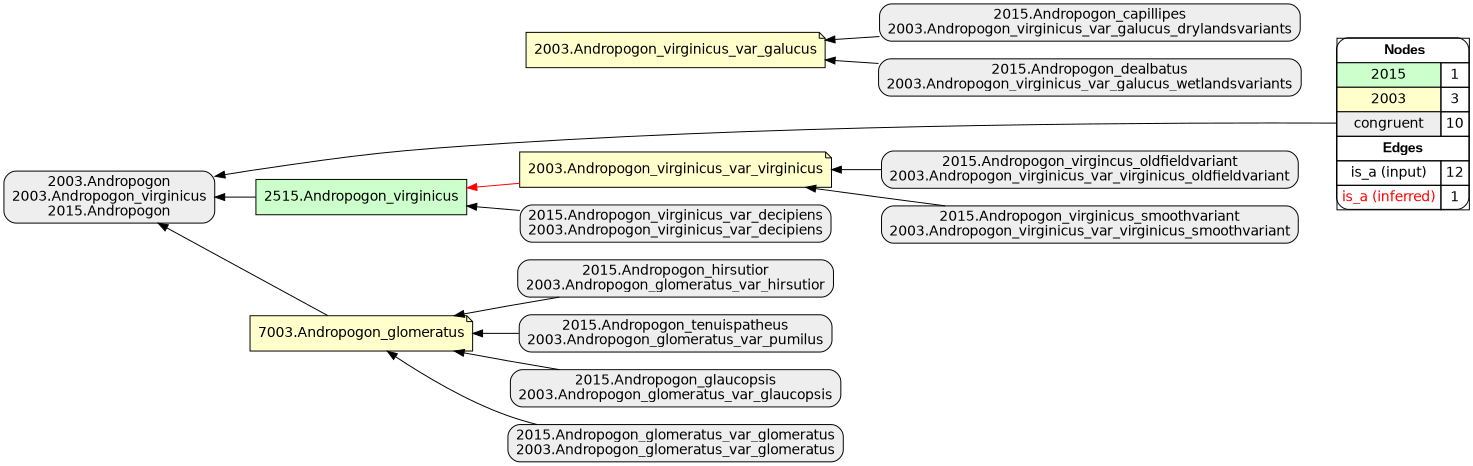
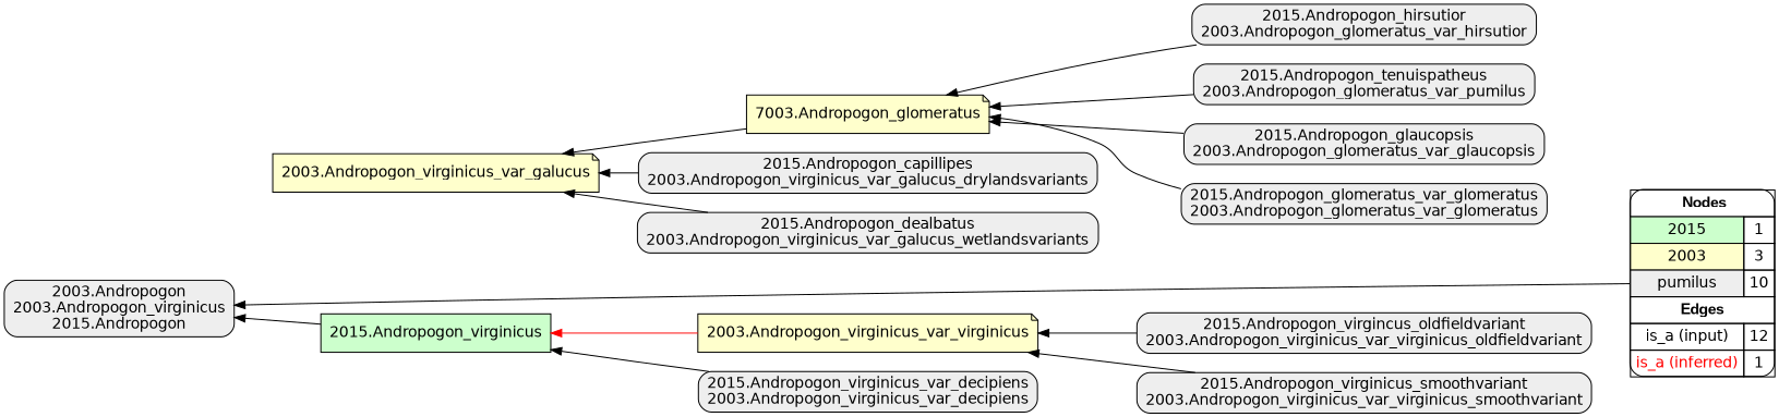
  digraph {
    rankdir=RL
    node [fillcolor="#EEEEEE" fontname=helvetica shape=box style="filled,rounded"]
    edge [arrowhead=normal color="#000000" constraint=true penwidth=1 style=solid]
-   n1 [fillcolor=white label=<   <TABLE BORDER="0" CELLBORDER="1" CELLSPACING="0" CELLPADDING="4">  <TR> <TD COLSPAN="2"><font face="Arial Black"> Nodes</font></TD> </TR>  <TR>   <TD bgcolor="#CCFFCC" fontname="helvetica">2015</TD>   <TD>1</TD>   </TR>  <TR>   <TD bgcolor="#FFFFCC" fontname="helvetica">2003</TD>   <TD>3</TD>   </TR>  <TR>   <TD bgcolor="#EEEEEE" fontname="helvetica">congruent</TD>   <TD>10</TD>   </TR>  <TR> <TD COLSPAN="2"><font face = "Arial Black"> Edges </font></TD> </TR>  <TR>   <TD><font color ="#000000">is_a (input)</font></TD><TD>12</TD> </TR> <TR>   <TD><font color ="#FF0000">is_a (inferred)</font></TD><TD>1</TD> </TR> </TABLE>   > margin=0]
+   n1 [fillcolor=white label=<   <TABLE BORDER="0" CELLBORDER="1" CELLSPACING="0" CELLPADDING="4">  <TR> <TD COLSPAN="2"><font face="Arial Black"> Nodes</font></TD> </TR>  <TR>   <TD bgcolor="#CCFFCC" fontname="helvetica">2015</TD>   <TD>1</TD>   </TR>  <TR>   <TD bgcolor="#FFFFCC" fontname="helvetica">2003</TD>   <TD>3</TD>   </TR>  <TR>   <TD bgcolor="#EEEEEE" fontname="helvetica">pumilus</TD>   <TD>10</TD>   </TR>  <TR> <TD COLSPAN="2"><font face = "Arial Black"> Edges </font></TD> </TR>  <TR>   <TD><font color ="#000000">is_a (input)</font></TD><TD>12</TD> </TR> <TR>   <TD><font color ="#FF0000">is_a (inferred)</font></TD><TD>1</TD> </TR> </TABLE>   > margin=0]
    "2003.Andropogon\n2003.Andropogon_virginicus\n2015.Andropogon"
-   "2015.Andropogon_virginicus" [fillcolor="#CCFFCC" style=filled label="2515.Andropogon_virginicus"]
+   "2015.Andropogon_virginicus" [fillcolor="#CCFFCC" style=filled]
    "2003.Andropogon_virginicus_var_galucus" [fillcolor="#FFFFCC" shape=note style=filled]
    n5 [fillcolor="#FFFFCC" label="7003.Andropogon_glomeratus" shape=note style=filled]
    "2003.Andropogon_virginicus_var_virginicus" [fillcolor="#FFFFCC" shape=note style=filled]
    "2015.Andropogon_virgincus_oldfieldvariant\n2003.Andropogon_virginicus_var_virginicus_oldfieldvariant"
    "2015.Andropogon_hirsutior\n2003.Andropogon_glomeratus_var_hirsutior"
    "2015.Andropogon_tenuispatheus\n2003.Andropogon_glomeratus_var_pumilus"
    "2015.Andropogon_capillipes\n2003.Andropogon_virginicus_var_galucus_drylandsvariants"
    "2015.Andropogon_virginicus_var_decipiens\n2003.Andropogon_virginicus_var_decipiens"
    "2015.Andropogon_glaucopsis\n2003.Andropogon_glomeratus_var_glaucopsis"
    "2015.Andropogon_dealbatus\n2003.Andropogon_virginicus_var_galucus_wetlandsvariants"
    "2015.Andropogon_glomeratus_var_glomeratus\n2003.Andropogon_glomeratus_var_glomeratus"
    "2015.Andropogon_virginicus_smoothvariant\n2003.Andropogon_virginicus_var_virginicus_smoothvariant"
    subgraph sub_1 {
      rank=source
      n1
    }
    n1 -> "2003.Andropogon\n2003.Andropogon_virginicus\n2015.Andropogon"
    "2015.Andropogon_virginicus" -> "2003.Andropogon\n2003.Andropogon_virginicus\n2015.Andropogon"
-   n5 -> "2003.Andropogon\n2003.Andropogon_virginicus\n2015.Andropogon"
+   n5 -> "2003.Andropogon_virginicus_var_galucus"
    "2003.Andropogon_virginicus_var_virginicus" -> "2015.Andropogon_virginicus" [color="#FF0000"]
    "2015.Andropogon_virgincus_oldfieldvariant\n2003.Andropogon_virginicus_var_virginicus_oldfieldvariant" -> "2003.Andropogon_virginicus_var_virginicus"
    "2015.Andropogon_hirsutior\n2003.Andropogon_glomeratus_var_hirsutior" -> n5
    "2015.Andropogon_tenuispatheus\n2003.Andropogon_glomeratus_var_pumilus" -> n5
    "2015.Andropogon_capillipes\n2003.Andropogon_virginicus_var_galucus_drylandsvariants" -> "2003.Andropogon_virginicus_var_galucus"
    "2015.Andropogon_virginicus_var_decipiens\n2003.Andropogon_virginicus_var_decipiens" -> "2015.Andropogon_virginicus"
    "2015.Andropogon_glaucopsis\n2003.Andropogon_glomeratus_var_glaucopsis" -> n5
    "2015.Andropogon_dealbatus\n2003.Andropogon_virginicus_var_galucus_wetlandsvariants" -> "2003.Andropogon_virginicus_var_galucus"
    "2015.Andropogon_glomeratus_var_glomeratus\n2003.Andropogon_glomeratus_var_glomeratus" -> n5
    "2015.Andropogon_virginicus_smoothvariant\n2003.Andropogon_virginicus_var_virginicus_smoothvariant" -> "2003.Andropogon_virginicus_var_virginicus"
  }
